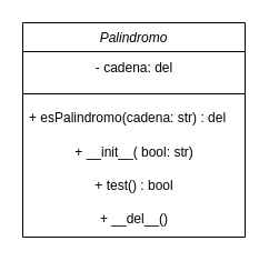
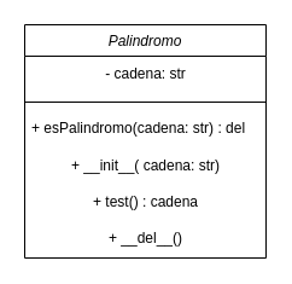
  <mxCell id="0" />
  <mxCell id="1" parent="0" />
  <mxCell id="2" value="Palindromo" style="swimlane;fontStyle=2;align=center;verticalAlign=top;childLayout=stackLayout;horizontal=1;startSize=26;horizontalStack=0;resizeParent=1;resizeLast=0;collapsible=1;marginBottom=0;rounded=0;shadow=0;strokeWidth=1;" vertex="1" parent="1"><mxGeometry x="20" y="20" width="200" height="193" as="geometry"><mxRectangle x="230" y="140" width="160" height="26" as="alternateBounds" /></mxGeometry></mxCell>
- <mxCell id="3" value="- cadena: del" style="text;html=1;align=center;verticalAlign=middle;resizable=0;points=[];autosize=1;strokeColor=none;fillColor=none;" vertex="1" parent="2"><mxGeometry y="26" width="200" height="30" as="geometry" /></mxCell>
+ <mxCell id="3" value="- cadena: str" style="text;html=1;align=center;verticalAlign=middle;resizable=0;points=[];autosize=1;strokeColor=none;fillColor=none;" vertex="1" parent="2"><mxGeometry y="26" width="200" height="30" as="geometry" /></mxCell>
  <mxCell id="4" value="" style="line;html=1;strokeWidth=1;align=left;verticalAlign=middle;spacingTop=-1;spacingLeft=3;spacingRight=3;rotatable=0;labelPosition=right;points=[];portConstraint=eastwest;" vertex="1" parent="2"><mxGeometry y="56" width="200" height="16" as="geometry" /></mxCell>
  <mxCell id="5" value="+ esPalindromo(cadena: str) : del" style="text;align=left;verticalAlign=top;spacingLeft=4;spacingRight=4;overflow=hidden;rotatable=0;points=[[0,0.5],[1,0.5]];portConstraint=eastwest;shadow=1;" vertex="1" parent="2"><mxGeometry y="72" width="200" height="30" as="geometry" /></mxCell>
- <mxCell id="6" value="+ __init__( bool: str)" style="text;html=1;align=center;verticalAlign=middle;resizable=0;points=[];autosize=1;strokeColor=none;fillColor=none;" vertex="1" parent="2"><mxGeometry y="102" width="200" height="30" as="geometry" /></mxCell>
- <mxCell id="7" value="+ test() : bool" style="text;html=1;align=center;verticalAlign=middle;resizable=0;points=[];autosize=1;strokeColor=none;fillColor=none;" vertex="1" parent="2"><mxGeometry y="132" width="200" height="30" as="geometry" /></mxCell>
+ <mxCell id="6" value="+ __init__( cadena: str)" style="text;html=1;align=center;verticalAlign=middle;resizable=0;points=[];autosize=1;strokeColor=none;fillColor=none;" vertex="1" parent="2"><mxGeometry y="102" width="200" height="30" as="geometry" /></mxCell>
+ <mxCell id="7" value="+ test() : cadena" style="text;html=1;align=center;verticalAlign=middle;resizable=0;points=[];autosize=1;strokeColor=none;fillColor=none;" vertex="1" parent="2"><mxGeometry y="132" width="200" height="30" as="geometry" /></mxCell>
  <mxCell id="8" value="+ __del__()" style="text;html=1;align=center;verticalAlign=middle;resizable=0;points=[];autosize=1;strokeColor=none;fillColor=none;" vertex="1" parent="2"><mxGeometry y="162" width="200" height="30" as="geometry" /></mxCell>
